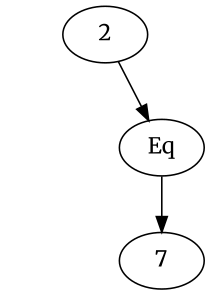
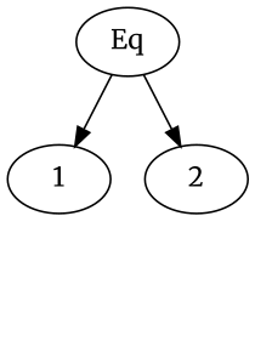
  digraph {
    fontname=Merriweather
    node [fontname=Merriweather]
    edge [fontname=Merriweather]
-   n1 [label=7]
+   n1 [label=1]
    n2 [label=2]
    c [style=invis]
    n4 [label=Eq]
    n2 -> c [style=invis]
    n4 -> n1
-   n2 -> n4
+   n4 -> n2
  }
